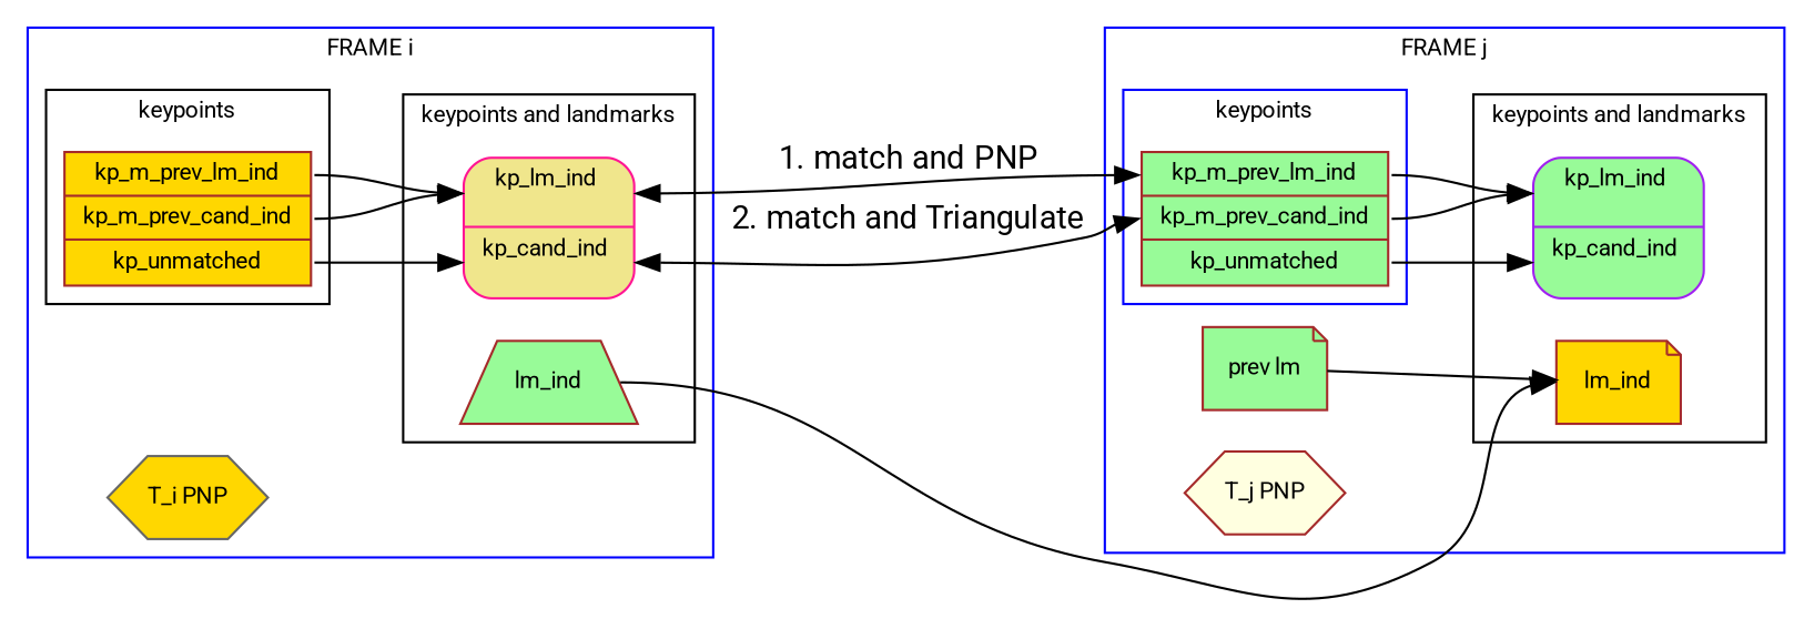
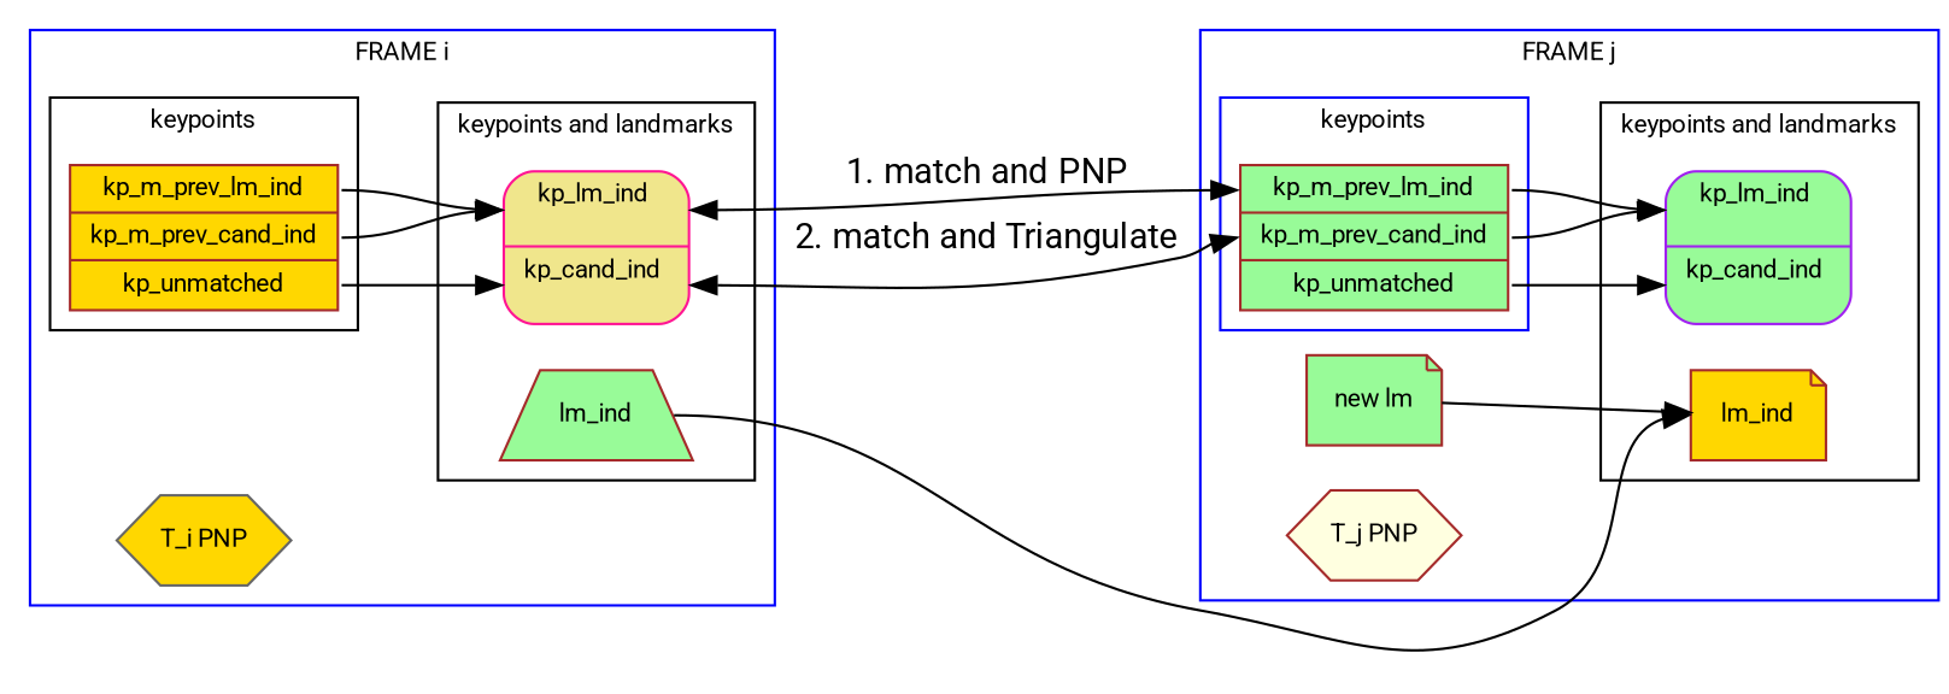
  digraph {
    compound=true
    fontname=Roboto
    fontsize=10
    rankdir=LR
    node [fillcolor=palegreen fontname=Roboto fontsize=10 shape=record style=filled color=brown]
    edge [headport=kp_lm_ind fontname=Roboto]
    n1 [fillcolor=gold label="{ { <M2_i> kp_m_prev_lm_ind|<M1_i>kp_m_prev_cand_ind|<UM_i>kp_unmatched }}"]
    n2 [fillcolor=khaki label="{{ <kp_lm_ind>kp_lm_ind \n  | <kp_cand_ind>kp_cand_ind \n  }}" shape=Mrecord color=deeppink]
    n3 [label=lm_ind shape=trapezium]
    n4 [fillcolor=yellow label="new lm" shape=triangle style=invis color=""]
    n5 [fillcolor=gold label="T_i PNP" shape=hexagon color=gray40]
    n6 [label="{ {<M2_j> kp_m_prev_lm_ind|<M1_j>kp_m_prev_cand_ind |<UM_j>kp_unmatched }}"]
    n7 [label="{{ <kp_lm_ind>kp_lm_ind \n  | <kp_cand_ind>kp_cand_ind \n  }}" shape=Mrecord color=purple]
    n8 [fillcolor=gold label=lm_ind shape=note]
-   n9 [label="prev lm" shape=note]
+   n9 [label="new lm" shape=note]
    n10 [fillcolor=lightyellow label="T_j PNP" shape=hexagon]
    subgraph cluster_1 {
      color=blue
      label="FRAME i"
      n4
      n5
      subgraph cluster_2 {
        color=black
        label=keypoints
        n1
      }
      subgraph cluster_3 {
        color=black
        label="keypoints and landmarks"
        n2
        n3
      }
    }
    subgraph cluster_4 {
      color=blue
      label="FRAME j"
      n9
      n10
      subgraph cluster_5 {
        color=blue
        label=keypoints
        n6
      }
      subgraph cluster_6 {
        color=black
        label="keypoints and landmarks"
        n7
        n8
      }
    }
    n1 -> n2 [tailport=M1_i]
    n1 -> n2 [tailport=M2_i]
    n1 -> n2 [headport=kp_cand_ind tailport=UM_i]
    n2 -> n6 [dir=both headport=M2_j label="1. match and PNP" tailport=kp_lm_ind]
    n2 -> n6 [dir=both headport=M1_j label="2. match and Triangulate" tailport=kp_cand_ind]
    n3 -> n8 [headport=w tailport=e]
    n6 -> n7 [tailport=M1_j]
    n6 -> n7 [tailport=M2_j]
    n6 -> n7 [headport=kp_cand_ind tailport=UM_j]
    n9 -> n8 [headport=""]
  }
